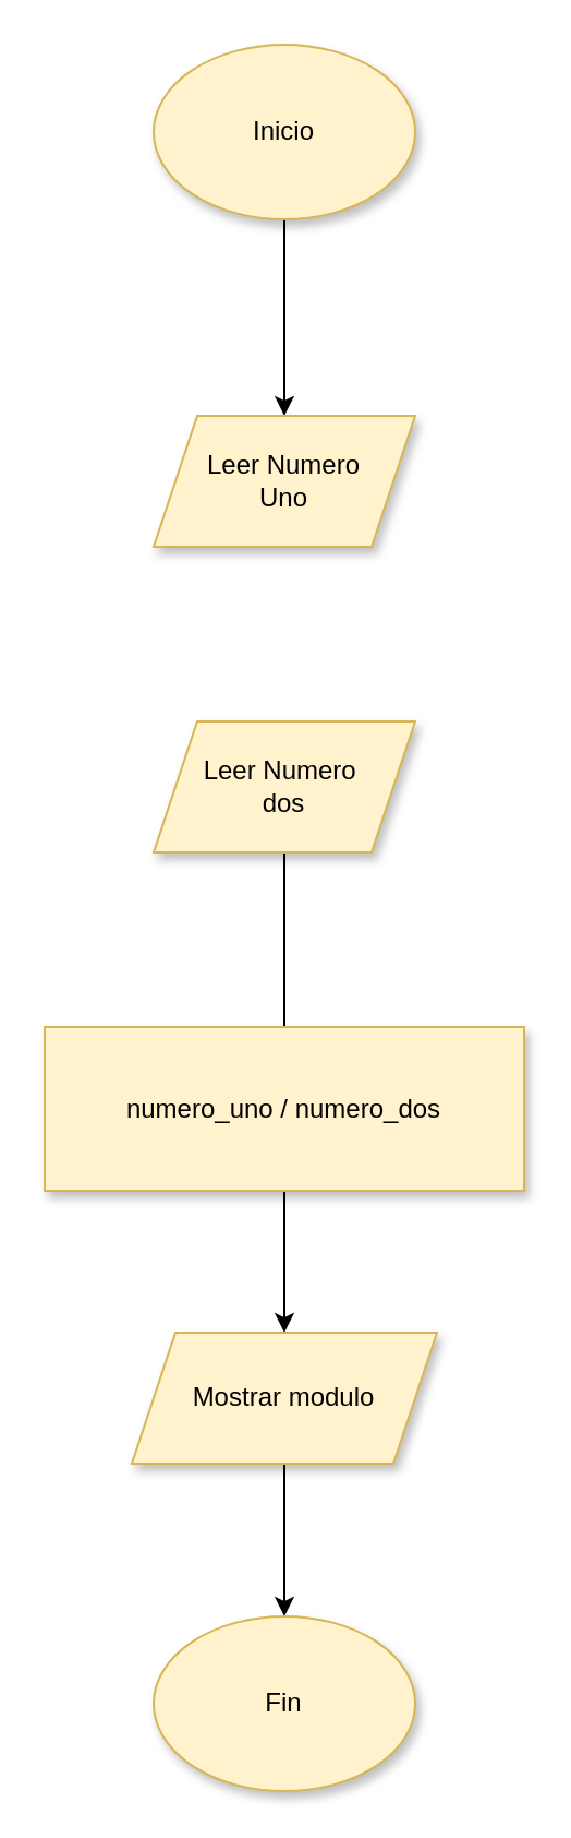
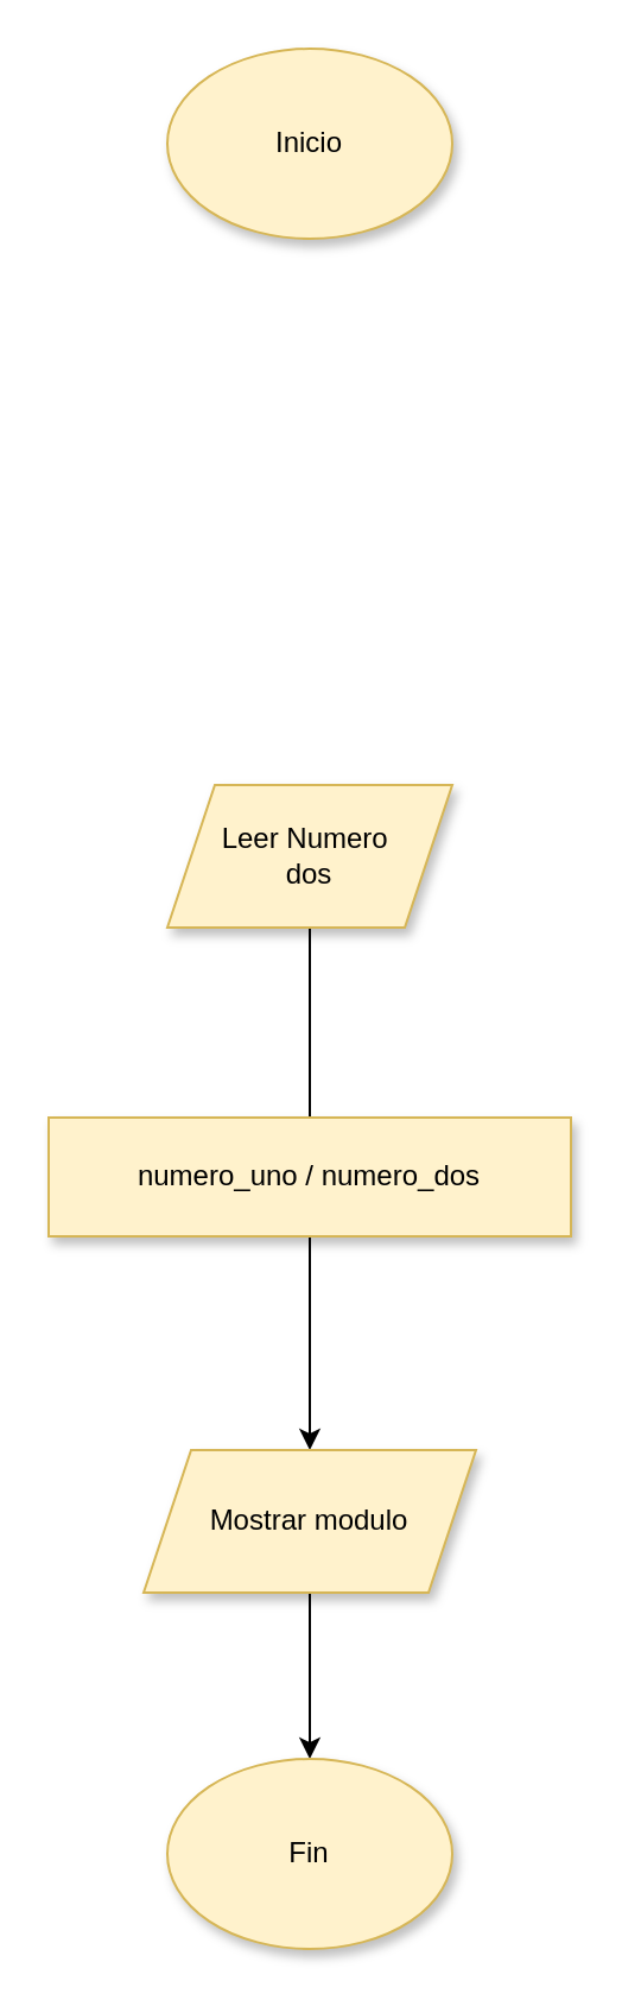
  <mxCell id="0" />
  <mxCell id="1" parent="0" />
- <mxCell id="2" value="" style="edgeStyle=orthogonalEdgeStyle;rounded=0;orthogonalLoop=1;jettySize=auto;html=1;" parent="1" source="3" target="4" edge="1"><mxGeometry relative="1" as="geometry" /></mxCell>
  <mxCell id="3" value="Inicio" style="ellipse;whiteSpace=wrap;html=1;fillColor=#fff2cc;strokeColor=#d6b656;shadow=1;" parent="1" vertex="1"><mxGeometry x="70" y="20" width="120" height="80" as="geometry" /></mxCell>
- <mxCell id="4" value="&lt;span&gt;Leer Numero &lt;br&gt;Uno&lt;/span&gt;" style="shape=parallelogram;perimeter=parallelogramPerimeter;whiteSpace=wrap;html=1;fixedSize=1;shadow=1;strokeColor=#d6b656;fillColor=#fff2cc;" parent="1" vertex="1"><mxGeometry x="70" y="190" width="120" height="60" as="geometry" /></mxCell>
  <mxCell id="5" value="" style="edgeStyle=orthogonalEdgeStyle;rounded=0;orthogonalLoop=1;jettySize=auto;html=1;endArrow=none;" parent="1" source="6" target="8" edge="1"><mxGeometry relative="1" as="geometry" /></mxCell>
  <mxCell id="6" value="&lt;span&gt;Leer Numero&amp;nbsp;&lt;br&gt;dos&lt;br&gt;&lt;/span&gt;" style="shape=parallelogram;perimeter=parallelogramPerimeter;whiteSpace=wrap;html=1;fixedSize=1;shadow=1;strokeColor=#d6b656;fillColor=#fff2cc;" parent="1" vertex="1"><mxGeometry x="70" y="330" width="120" height="60" as="geometry" /></mxCell>
  <mxCell id="7" value="" style="edgeStyle=orthogonalEdgeStyle;rounded=0;orthogonalLoop=1;jettySize=auto;html=1;" parent="1" source="8" target="10" edge="1"><mxGeometry relative="1" as="geometry" /></mxCell>
- <mxCell id="8" value="numero_uno /&amp;nbsp;numero_dos" style="whiteSpace=wrap;html=1;shadow=1;strokeColor=#d6b656;fillColor=#fff2cc;" parent="1" vertex="1"><mxGeometry x="20" y="470" width="220" height="75" as="geometry" /></mxCell>
+ <mxCell id="8" value="numero_uno /&amp;nbsp;numero_dos" style="whiteSpace=wrap;html=1;shadow=1;strokeColor=#d6b656;fillColor=#fff2cc;" parent="1" vertex="1"><mxGeometry x="20" y="470" width="220" height="50" as="geometry" /></mxCell>
  <mxCell id="9" value="" style="edgeStyle=orthogonalEdgeStyle;rounded=0;orthogonalLoop=1;jettySize=auto;html=1;" parent="1" source="10" target="11" edge="1"><mxGeometry relative="1" as="geometry" /></mxCell>
  <mxCell id="10" value="Mostrar modulo" style="shape=parallelogram;perimeter=parallelogramPerimeter;whiteSpace=wrap;html=1;fixedSize=1;shadow=1;strokeColor=#d6b656;fillColor=#fff2cc;" parent="1" vertex="1"><mxGeometry x="60" y="610" width="140" height="60" as="geometry" /></mxCell>
  <mxCell id="11" value="Fin" style="ellipse;whiteSpace=wrap;html=1;shadow=1;strokeColor=#d6b656;fillColor=#fff2cc;" parent="1" vertex="1"><mxGeometry x="70" y="740" width="120" height="80" as="geometry" /></mxCell>
